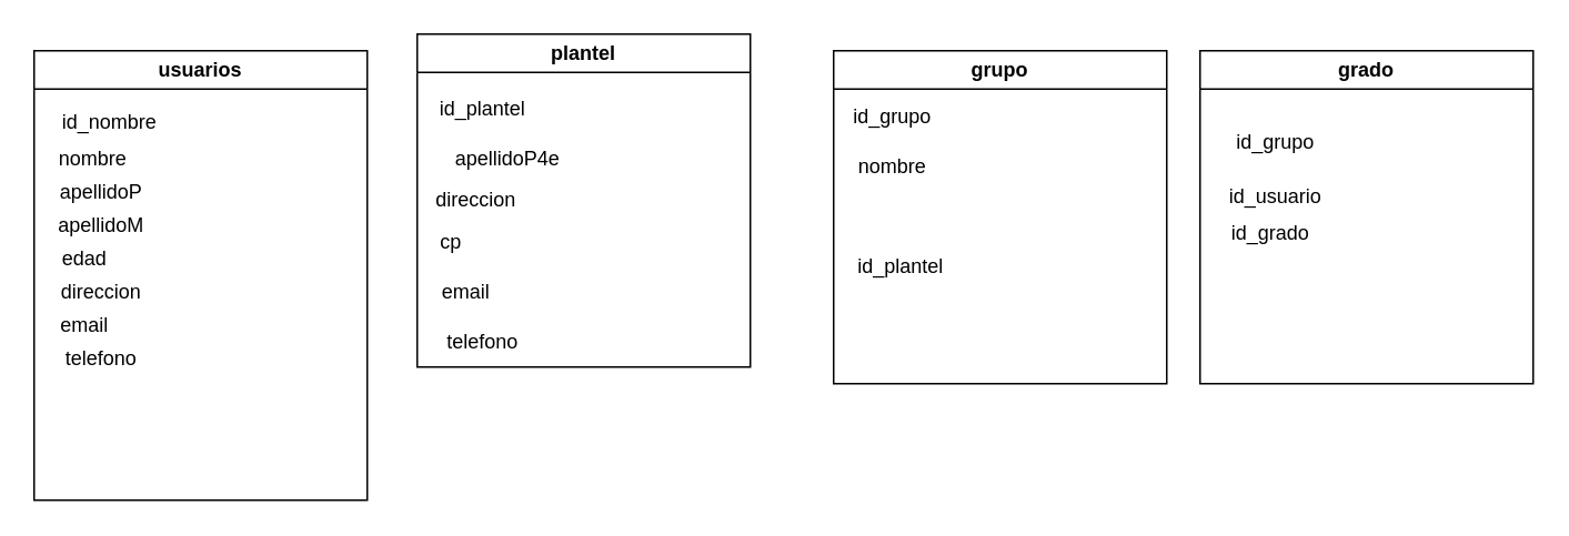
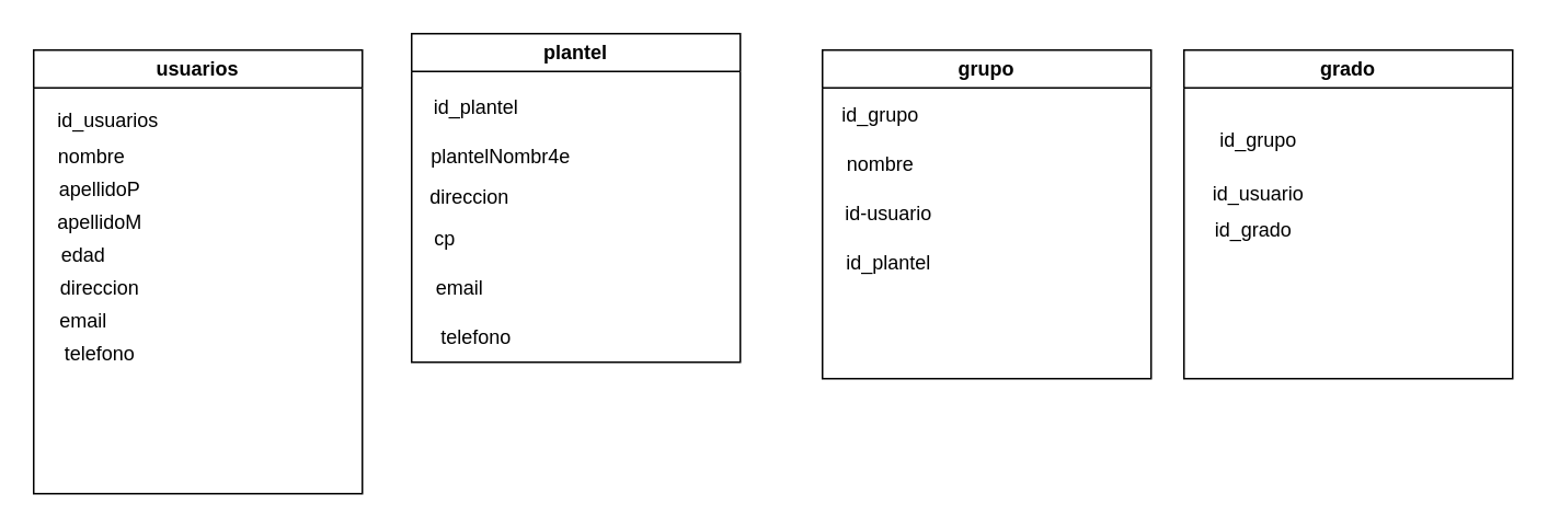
  <mxCell id="0" />
  <mxCell id="1" parent="0" />
  <mxCell id="2" value="usuarios" style="swimlane;whiteSpace=wrap;html=1;" vertex="1" parent="1"><mxGeometry x="20" y="30" width="200" height="270" as="geometry" /></mxCell>
- <mxCell id="3" value="id_nombre" style="text;html=1;align=center;verticalAlign=middle;resizable=0;points=[];autosize=1;strokeColor=none;fillColor=none;" vertex="1" parent="2"><mxGeometry y="28" width="90" height="30" as="geometry" /></mxCell>
+ <mxCell id="3" value="id_usuarios" style="text;html=1;align=center;verticalAlign=middle;resizable=0;points=[];autosize=1;strokeColor=none;fillColor=none;" vertex="1" parent="2"><mxGeometry y="28" width="90" height="30" as="geometry" /></mxCell>
  <mxCell id="4" value="nombre&lt;br&gt;" style="text;html=1;align=center;verticalAlign=middle;resizable=0;points=[];autosize=1;strokeColor=none;fillColor=none;" vertex="1" parent="2"><mxGeometry y="50" width="70" height="30" as="geometry" /></mxCell>
  <mxCell id="5" value="apellidoP&lt;br&gt;" style="text;html=1;align=center;verticalAlign=middle;resizable=0;points=[];autosize=1;strokeColor=none;fillColor=none;" vertex="1" parent="2"><mxGeometry y="70" width="80" height="30" as="geometry" /></mxCell>
  <mxCell id="6" value="apellidoM" style="text;html=1;align=center;verticalAlign=middle;resizable=0;points=[];autosize=1;strokeColor=none;fillColor=none;" vertex="1" parent="2"><mxGeometry y="90" width="80" height="30" as="geometry" /></mxCell>
  <mxCell id="7" value="edad" style="text;html=1;align=center;verticalAlign=middle;resizable=0;points=[];autosize=1;strokeColor=none;fillColor=none;" vertex="1" parent="2"><mxGeometry x="5" y="110" width="50" height="30" as="geometry" /></mxCell>
  <mxCell id="8" value="direccion" style="text;html=1;align=center;verticalAlign=middle;resizable=0;points=[];autosize=1;strokeColor=none;fillColor=none;" vertex="1" parent="2"><mxGeometry x="5" y="130" width="70" height="30" as="geometry" /></mxCell>
  <mxCell id="9" value="email&lt;br&gt;" style="text;html=1;align=center;verticalAlign=middle;resizable=0;points=[];autosize=1;strokeColor=none;fillColor=none;" vertex="1" parent="2"><mxGeometry x="5" y="150" width="50" height="30" as="geometry" /></mxCell>
  <mxCell id="10" value="telefono" style="text;html=1;align=center;verticalAlign=middle;resizable=0;points=[];autosize=1;strokeColor=none;fillColor=none;" vertex="1" parent="2"><mxGeometry x="5" y="170" width="70" height="30" as="geometry" /></mxCell>
  <mxCell id="11" value="plantel" style="swimlane;whiteSpace=wrap;html=1;" vertex="1" parent="1"><mxGeometry x="250" y="20" width="200" height="200" as="geometry" /></mxCell>
  <mxCell id="12" value="cp&lt;br&gt;" style="text;html=1;align=center;verticalAlign=middle;resizable=0;points=[];autosize=1;strokeColor=none;fillColor=none;" vertex="1" parent="11"><mxGeometry y="110" width="40" height="30" as="geometry" /></mxCell>
- <mxCell id="13" value="apellidoP4e" style="text;html=1;align=center;verticalAlign=middle;resizable=0;points=[];autosize=1;strokeColor=none;fillColor=none;" vertex="1" parent="11"><mxGeometry x="-1" y="60" width="110" height="30" as="geometry" /></mxCell>
+ <mxCell id="13" value="plantelNombr4e" style="text;html=1;align=center;verticalAlign=middle;resizable=0;points=[];autosize=1;strokeColor=none;fillColor=none;" vertex="1" parent="11"><mxGeometry x="-1" y="60" width="110" height="30" as="geometry" /></mxCell>
  <mxCell id="14" value="direccion" style="text;html=1;align=center;verticalAlign=middle;resizable=0;points=[];autosize=1;strokeColor=none;fillColor=none;" vertex="1" parent="11"><mxGeometry y="85" width="70" height="30" as="geometry" /></mxCell>
  <mxCell id="15" value="id_plantel" style="text;html=1;align=center;verticalAlign=middle;resizable=0;points=[];autosize=1;strokeColor=none;fillColor=none;" vertex="1" parent="11"><mxGeometry x="-1" y="30" width="80" height="30" as="geometry" /></mxCell>
  <mxCell id="16" value="email" style="text;html=1;align=center;verticalAlign=middle;resizable=0;points=[];autosize=1;strokeColor=none;fillColor=none;" vertex="1" parent="11"><mxGeometry x="4" y="140" width="50" height="30" as="geometry" /></mxCell>
  <mxCell id="17" value="telefono" style="text;html=1;align=center;verticalAlign=middle;resizable=0;points=[];autosize=1;strokeColor=none;fillColor=none;" vertex="1" parent="11"><mxGeometry x="4" y="170" width="70" height="30" as="geometry" /></mxCell>
  <mxCell id="18" value="grupo" style="swimlane;whiteSpace=wrap;html=1;" vertex="1" parent="1"><mxGeometry x="500" y="30" width="200" height="200" as="geometry" /></mxCell>
+ <mxCell id="19" value="id-usuario" style="text;html=1;align=center;verticalAlign=middle;resizable=0;points=[];autosize=1;strokeColor=none;fillColor=none;" vertex="1" parent="18"><mxGeometry y="85" width="80" height="30" as="geometry" /></mxCell>
  <mxCell id="20" value="nombre" style="text;html=1;align=center;verticalAlign=middle;resizable=0;points=[];autosize=1;strokeColor=none;fillColor=none;" vertex="1" parent="18"><mxGeometry y="55" width="70" height="30" as="geometry" /></mxCell>
  <mxCell id="21" value="id_grupo" style="text;html=1;align=center;verticalAlign=middle;resizable=0;points=[];autosize=1;strokeColor=none;fillColor=none;" vertex="1" parent="18"><mxGeometry y="25" width="70" height="30" as="geometry" /></mxCell>
  <mxCell id="22" value="id_plantel" style="text;html=1;align=center;verticalAlign=middle;resizable=0;points=[];autosize=1;strokeColor=none;fillColor=none;" vertex="1" parent="18"><mxGeometry y="115" width="80" height="30" as="geometry" /></mxCell>
  <mxCell id="23" value="grado" style="swimlane;whiteSpace=wrap;html=1;" vertex="1" parent="1"><mxGeometry x="720" y="30" width="200" height="200" as="geometry" /></mxCell>
  <mxCell id="24" value="id_usuario" style="text;html=1;align=center;verticalAlign=middle;resizable=0;points=[];autosize=1;strokeColor=none;fillColor=none;" vertex="1" parent="23"><mxGeometry x="5" y="73" width="80" height="30" as="geometry" /></mxCell>
  <mxCell id="25" value="id_grado" style="text;html=1;align=center;verticalAlign=middle;resizable=0;points=[];autosize=1;strokeColor=none;fillColor=none;" vertex="1" parent="23"><mxGeometry x="7" y="95" width="70" height="30" as="geometry" /></mxCell>
  <mxCell id="26" value="id_grupo" style="text;html=1;align=center;verticalAlign=middle;resizable=0;points=[];autosize=1;strokeColor=none;fillColor=none;" vertex="1" parent="23"><mxGeometry x="10" y="40" width="70" height="30" as="geometry" /></mxCell>
